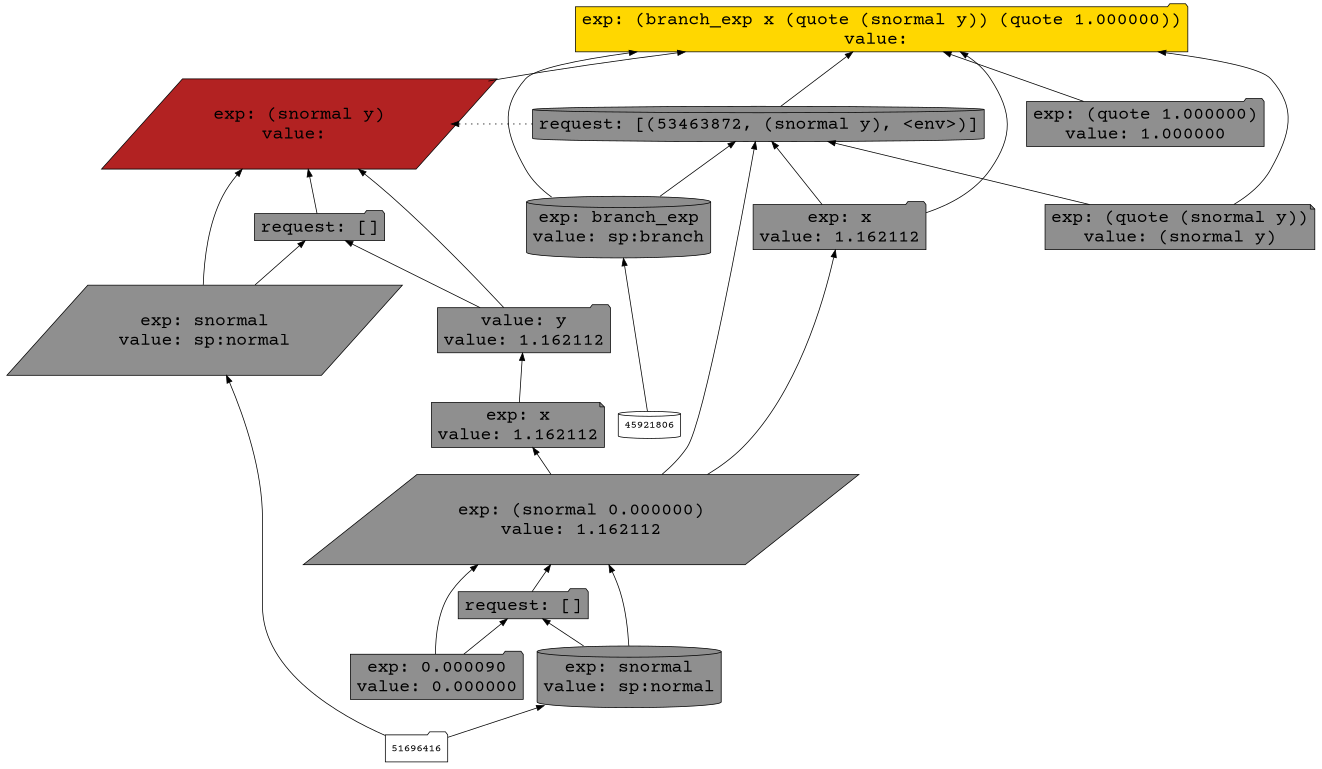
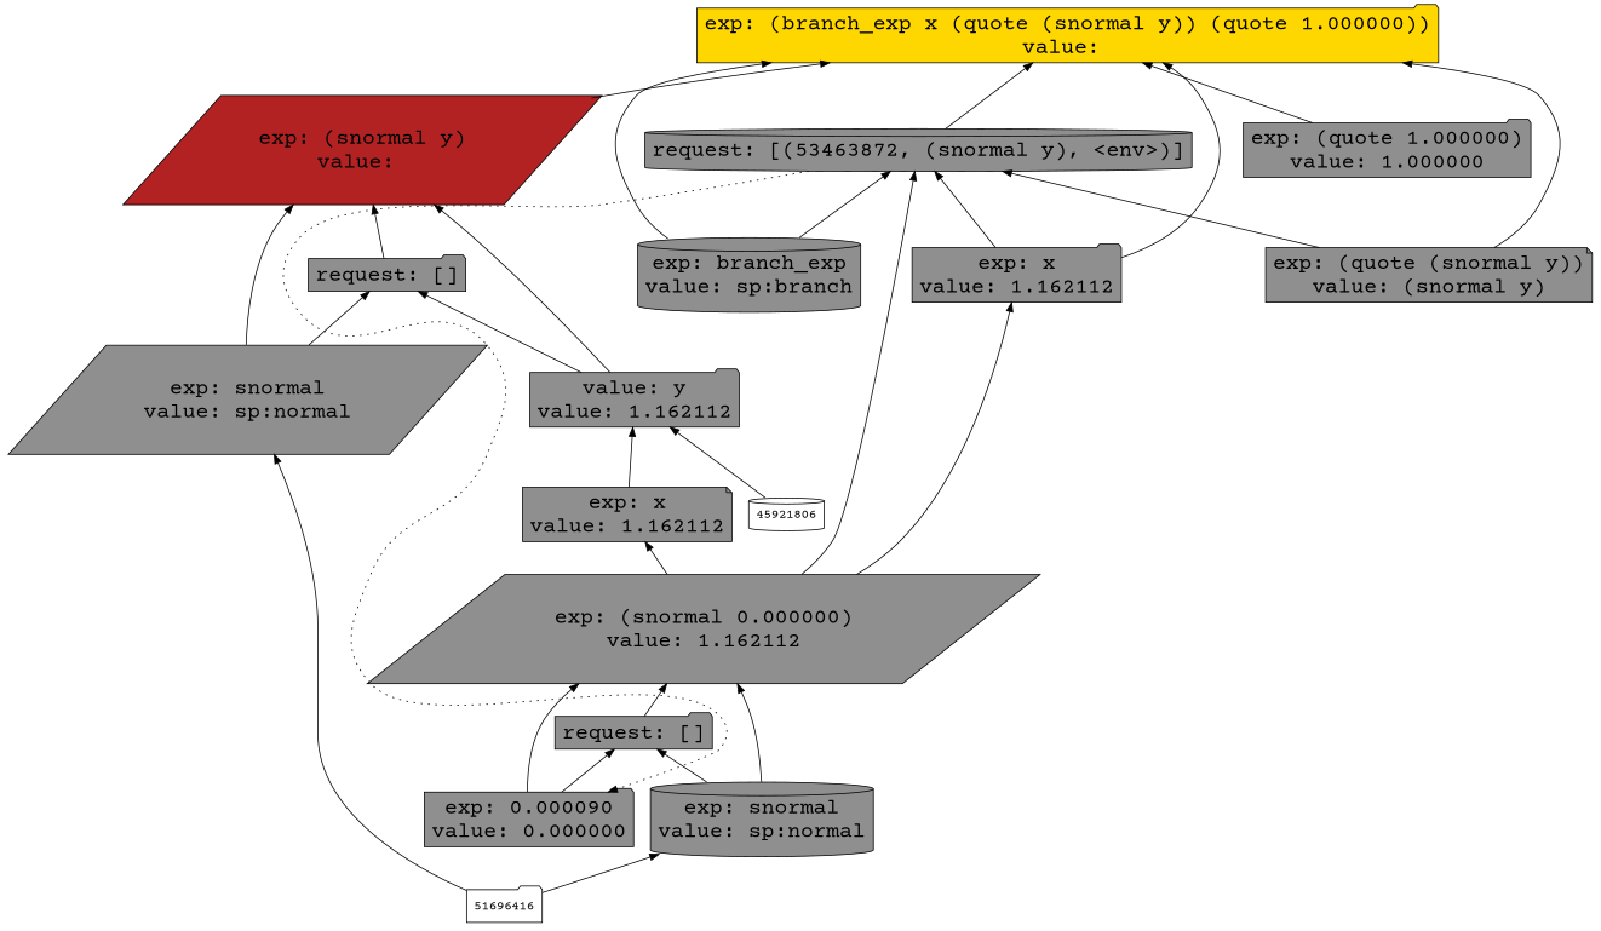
  digraph {
    fontname="Courier Prime"
    fontsize=24
    rankdir=BT
    node [fillcolor=grey56 fontname="Courier Prime" fontsize=24 shape=folder style=filled]
    edge [arrowhead=normal color=black constraint=true fontname="Courier Prime" style=solid]
    n1 [label="exp: (snormal 0.000000)\nvalue: 1.162112" shape=parallelogram]
    n2 [label="request: []"]
    n3 [label="exp: snormal\nvalue: sp:normal" shape=cylinder]
    n4 [label="exp: 0.000090\nvalue: 0.000000"]
    n5 [label="exp: x\nvalue: 1.162112" shape=note]
    n6 [fillcolor=gold label="exp: (branch_exp x (quote (snormal y)) (quote 1.000000))\nvalue: "]
    n7 [label="request: [(53463872, (snormal y), <env>)]" shape=cylinder]
    n8 [label="exp: branch_exp\nvalue: sp:branch" shape=cylinder]
    n9 [label="exp: x\nvalue: 1.162112"]
    n10 [label="exp: (quote (snormal y))\nvalue: (snormal y)" shape=note]
    n11 [label="exp: (quote 1.000000)\nvalue: 1.000000"]
    n12 [fillcolor=firebrick label="exp: (snormal y)\nvalue: " shape=parallelogram]
    n13 [label="request: []"]
    n14 [label="exp: snormal\nvalue: sp:normal" shape=parallelogram]
    n15 [label="value: y\nvalue: 1.162112"]
    51696416 [fillcolor="" fontsize="" style=""]
    n17 [label=45921806 shape=cylinder fillcolor="" fontsize="" style=""]
    subgraph sub_1 {
      label="Venture Families"
      subgraph sub_2 {
        label=1
        n1
        n2
        n3
        n4
      }
      subgraph sub_3 {
        label=2
        n5
      }
      subgraph sub_4 {
        label=3
        n6
        n7
        n8
        n9
        n10
        n11
      }
    }
    subgraph sub_5 {
      n12
      n13
      n14
      n15
    }
    n1 -> n5
    n1 -> n7
    n1 -> n9
    n2 -> n1
    n3 -> n1
    n3 -> n2
    n4 -> n1
    n4 -> n2
    n5 -> n15
    n7 -> n6
-   n7 -> n12 [constraint=false style=dotted]
+   n7 -> n4 [constraint=false style=dotted]
    n8 -> n6
    n8 -> n7
    n9 -> n6
    n9 -> n7
    n10 -> n6
    n10 -> n7
    n11 -> n6
    n12 -> n6
    n13 -> n12
    n14 -> n12
    n14 -> n13
    n15 -> n12
    n15 -> n13
    51696416 -> n3
    51696416 -> n14
-   n17 -> n8
+   n17 -> n15
  }
